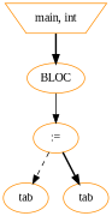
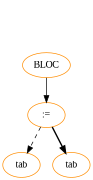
  digraph {
    fontname="Liberation Serif"
    node [color=darkorange shape=ellipse fontname="Liberation Serif"]
    edge [style=bold fontname="Liberation Serif"]
-   n1 [label="main, int" shape=invtrapezium]
    n2 [label=BLOC]
    n3 [label=":="]
    n4 [label=tab]
    n5 [label=tab]
-   n1 -> n2
    n2 -> n3 [style=solid]
    n3 -> n4 [style=dashed]
    n3 -> n5
  }
